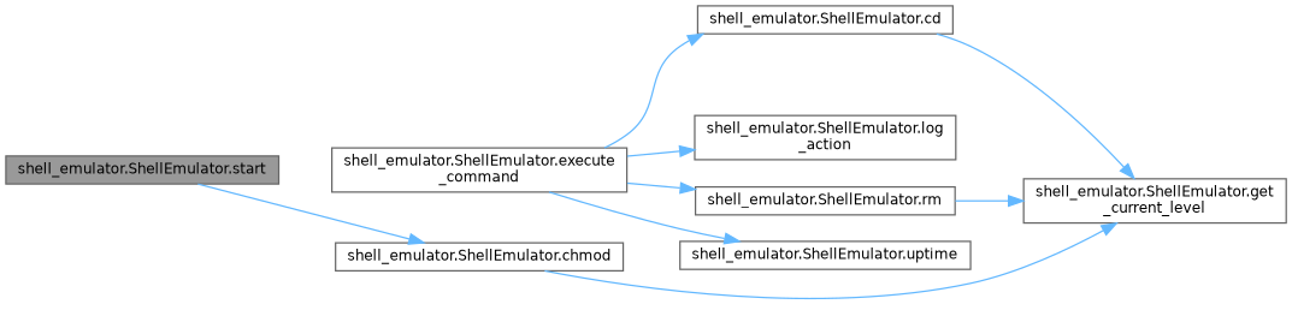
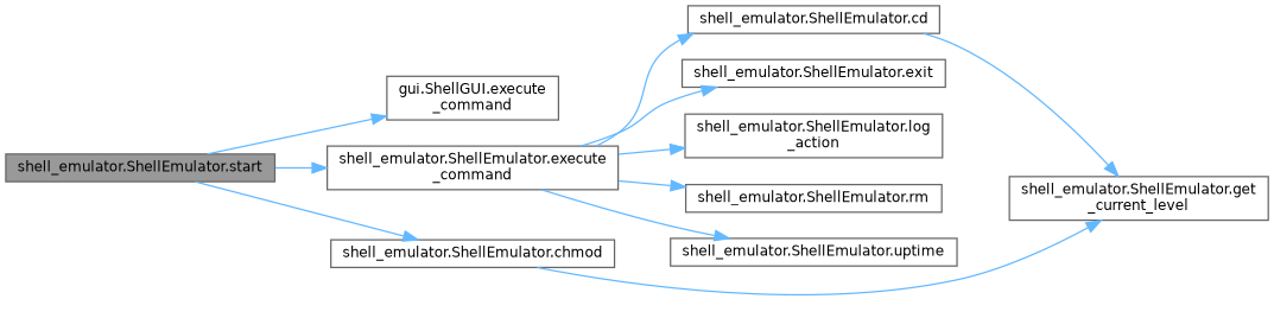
  digraph {
    rankdir=LR
    node [color=grey40 fillcolor=white fontname=Helvetica fontsize=10 shape=box style=filled]
    edge [color=steelblue1 fontname=Helvetica fontsize=10 labelfontname=Helvetica labelfontsize=10 style=solid]
    n1 [color=gray40 fillcolor=grey60 fontcolor=black height=0.2 label="shell_emulator.ShellEmulator.start" width=0.4]
+   n2 [height=0.2 label="gui.ShellGUI.execute\l_command" width=0.4]
    n3 [height=0.2 label="shell_emulator.ShellEmulator.execute\l_command" width=0.4]
    n4 [height=0.2 label="shell_emulator.ShellEmulator.chmod" width=0.4]
    n5 [height=0.2 label="shell_emulator.ShellEmulator.cd" width=0.4]
+   n6 [height=0.2 label="shell_emulator.ShellEmulator.exit" width=0.4]
    n7 [height=0.2 label="shell_emulator.ShellEmulator.log\l_action" width=0.4]
    n8 [height=0.2 label="shell_emulator.ShellEmulator.rm" width=0.4]
    n9 [height=0.2 label="shell_emulator.ShellEmulator.uptime" width=0.4]
    n10 [height=0.2 label="shell_emulator.ShellEmulator.get\l_current_level" width=0.4]
+   n1 -> n2
+   n1 -> n3
    n1 -> n4
    n3 -> n5
+   n3 -> n6
    n3 -> n7
    n3 -> n8
    n3 -> n9
    n4 -> n10
    n5 -> n10
-   n8 -> n10
  }
